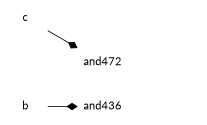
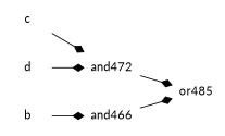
  digraph {
    fontname=Lato
    rankdir=LR
    node [fontname=Lato shape=plaintext]
    edge [arrowhead=diamond fontname=Lato]
-   n1 [label=and436]
+   n1 [label=and466]
+   n2 [label=or485]
    n3 [label=and472]
    n4 [label=b]
    n5 [label=c]
+   n6 [label=d]
+   n1 -> n2
+   n3 -> n2
    n4 -> n1
    n5 -> n3
+   n6 -> n3
  }
